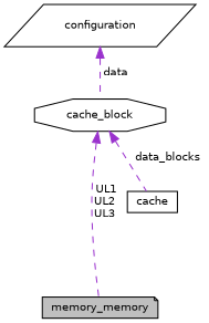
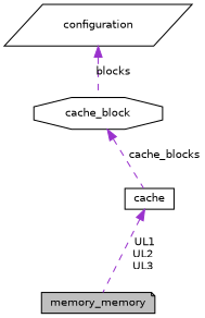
  digraph {
    node [color=black fillcolor=white fontname=Helvetica fontsize=10 style=filled]
    edge [color=darkorchid3 dir=back fontname=Helvetica fontsize=10 labelfontname=Helvetica labelfontsize=10 style=dashed]
    n1 [fillcolor=grey75 fontcolor=black height=0.2 label=memory_memory shape=note width=0.4]
    n2 [height=0.2 label=cache shape=box width=0.4]
    n3 [height=0.2 label=cache_block shape=octagon width=0.4]
    n4 [height=0.2 label=configuration shape=parallelogram width=0.4]
-   n3 -> n1 [label=" UL1\nUL2\nUL3"]
-   n3 -> n2 [label=" data_blocks"]
-   n4 -> n3 [label=" data"]
+   n2 -> n1 [label=" UL1\nUL2\nUL3"]
+   n3 -> n2 [label=" cache_blocks"]
+   n4 -> n3 [label=" blocks"]
  }
